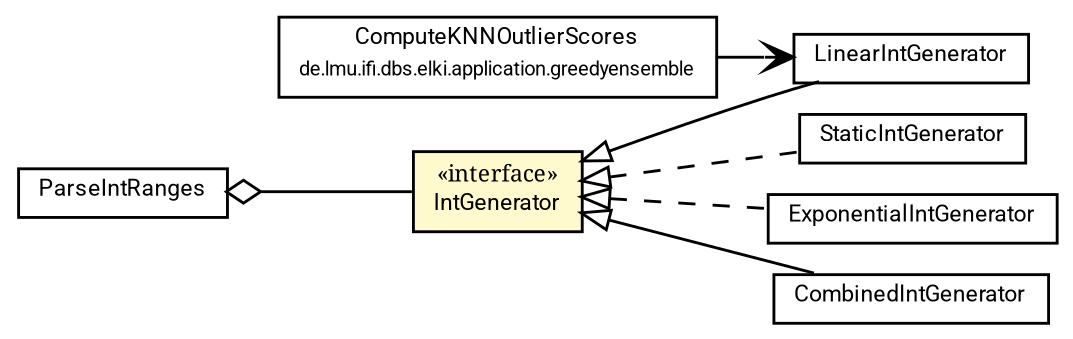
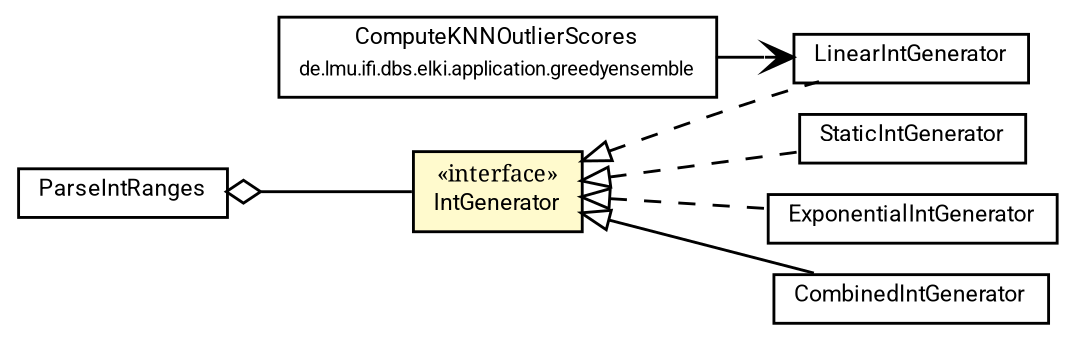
  digraph {
    fontname="Noto Serif"
    nodesep=0.15
    rankdir=LR
    ranksep=0.25
    node [fontcolor=black fontname="Noto Serif" fontsize=8 margin=0 shape=plaintext]
    edge [color=black fontname="Noto Serif" fontsize=7 labelfontname=Roboto labelfontsize=7 weight=9 arrowtail=empty dir=back style=dashed]
    n1 [height=0 label=<<table title="de.lmu.ifi.dbs.elki.application.greedyensemble.ComputeKNNOutlierScores" border="0" cellborder="1" cellspacing="0" cellpadding="2" href="../../../application/greedyensemble/ComputeKNNOutlierScores.html" target="_parent"> 		<tr><td><table border="0" cellspacing="0" cellpadding="1"> 		<tr><td align="center" balign="center"> <font face="Roboto">ComputeKNNOutlierScores</font> </td></tr> 		<tr><td align="center" balign="center"> <font face="Roboto" point-size="7.0">de.lmu.ifi.dbs.elki.application.greedyensemble</font> </td></tr> 		</table></td></tr> 		</table>> width=0]
    n2 [height=0 label=<<table title="de.lmu.ifi.dbs.elki.utilities.datastructures.range.LinearIntGenerator" border="0" cellborder="1" cellspacing="0" cellpadding="2" href="LinearIntGenerator.html" target="_parent"> 		<tr><td><table border="0" cellspacing="0" cellpadding="1"> 		<tr><td align="center" balign="center"> <font face="Roboto">LinearIntGenerator</font> </td></tr> 		</table></td></tr> 		</table>> width=0]
    n3 [height=0 label=<<table title="de.lmu.ifi.dbs.elki.utilities.datastructures.range.IntGenerator" border="0" cellborder="1" cellspacing="0" cellpadding="2" bgcolor="lemonChiffon" href="IntGenerator.html" target="_parent"> 		<tr><td><table border="0" cellspacing="0" cellpadding="1"> 		<tr><td align="center" balign="center"> &#171;interface&#187; </td></tr> 		<tr><td align="center" balign="center"> <font face="Roboto">IntGenerator</font> </td></tr> 		</table></td></tr> 		</table>> width=0]
    n4 [height=0 label=<<table title="de.lmu.ifi.dbs.elki.utilities.datastructures.range.StaticIntGenerator" border="0" cellborder="1" cellspacing="0" cellpadding="2" href="StaticIntGenerator.html" target="_parent"> 		<tr><td><table border="0" cellspacing="0" cellpadding="1"> 		<tr><td align="center" balign="center"> <font face="Roboto">StaticIntGenerator</font> </td></tr> 		</table></td></tr> 		</table>> width=0]
    n5 [height=0 label=<<table title="de.lmu.ifi.dbs.elki.utilities.datastructures.range.ExponentialIntGenerator" border="0" cellborder="1" cellspacing="0" cellpadding="2" href="ExponentialIntGenerator.html" target="_parent"> 		<tr><td><table border="0" cellspacing="0" cellpadding="1"> 		<tr><td align="center" balign="center"> <font face="Roboto">ExponentialIntGenerator</font> </td></tr> 		</table></td></tr> 		</table>> width=0]
    n6 [height=0 label=<<table title="de.lmu.ifi.dbs.elki.utilities.datastructures.range.CombinedIntGenerator" border="0" cellborder="1" cellspacing="0" cellpadding="2" href="CombinedIntGenerator.html" target="_parent"> 		<tr><td><table border="0" cellspacing="0" cellpadding="1"> 		<tr><td align="center" balign="center"> <font face="Roboto">CombinedIntGenerator</font> </td></tr> 		</table></td></tr> 		</table>> width=0]
    n7 [height=0 label=<<table title="de.lmu.ifi.dbs.elki.utilities.datastructures.range.ParseIntRanges" border="0" cellborder="1" cellspacing="0" cellpadding="2" href="ParseIntRanges.html" target="_parent"> 		<tr><td><table border="0" cellspacing="0" cellpadding="1"> 		<tr><td align="center" balign="center"> <font face="Roboto">ParseIntRanges</font> </td></tr> 		</table></td></tr> 		</table>> width=0]
    n1 -> n2 [arrowhead=open weight=1 arrowtail="" dir="" style=""]
-   n3 -> n2 [style=solid]
+   n3 -> n2
    n3 -> n4
    n3 -> n5
    n3 -> n6 [style=solid]
    n7 -> n3 [arrowhead=none arrowtail=ediamond weight=4 style=""]
  }
